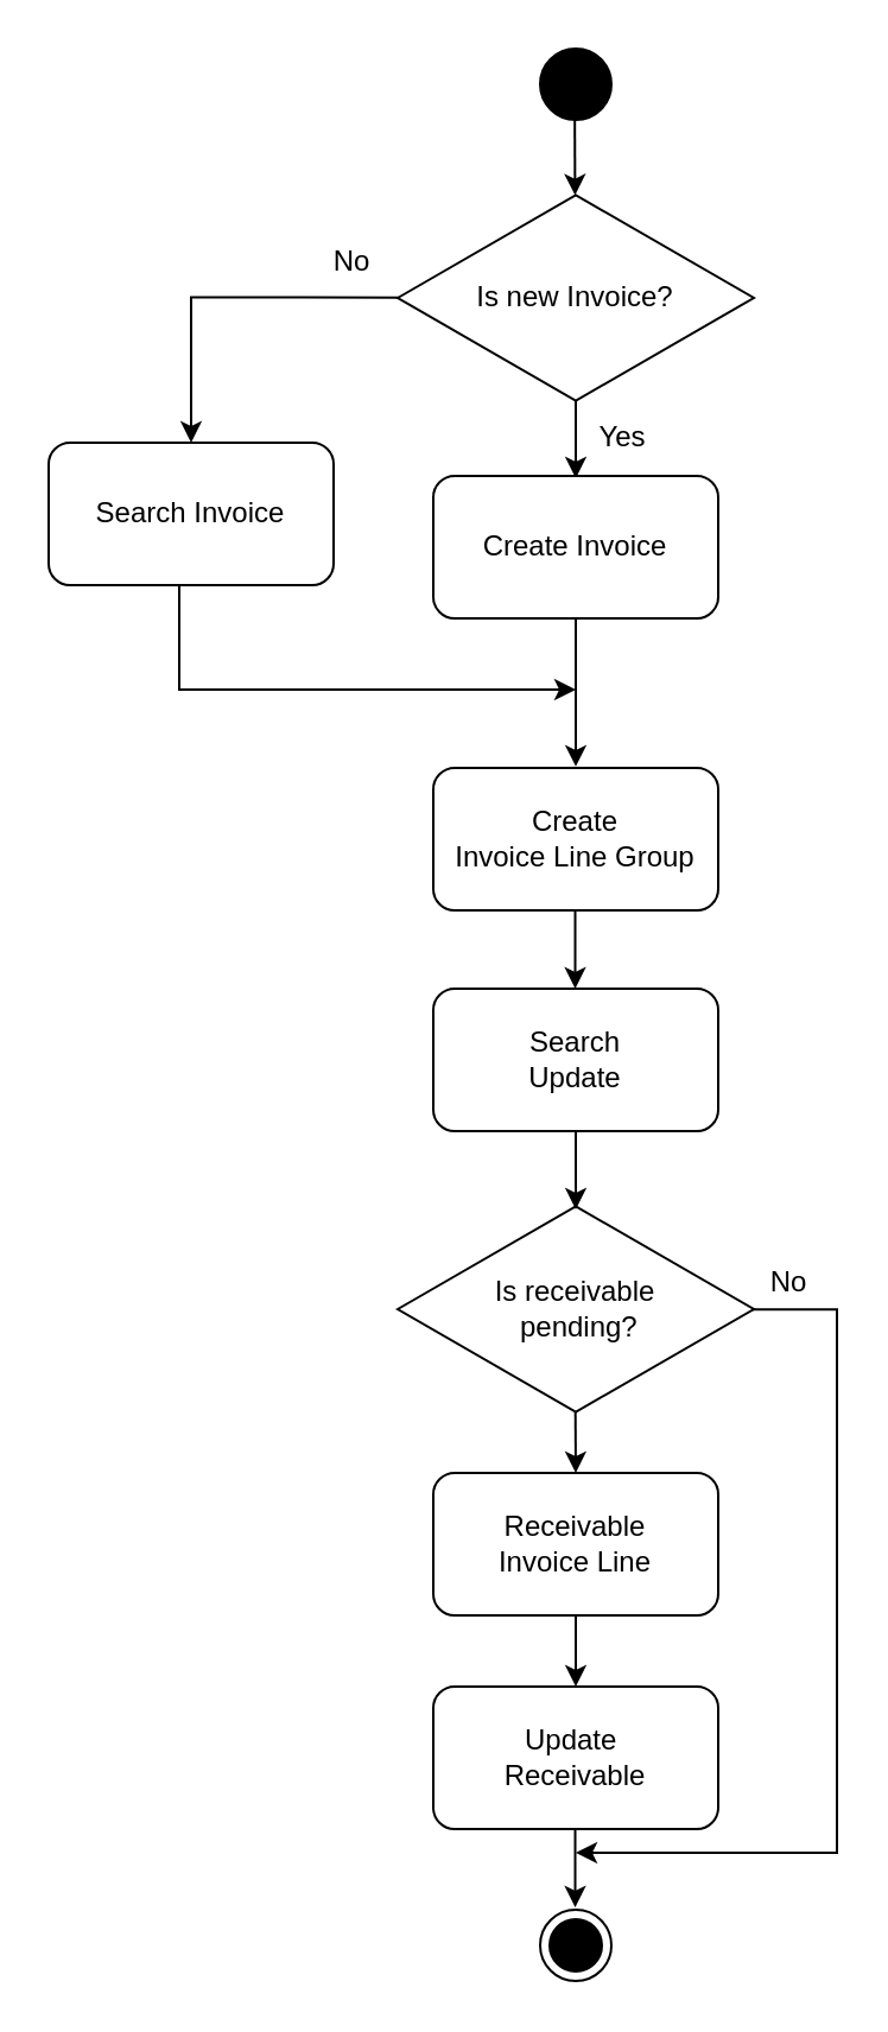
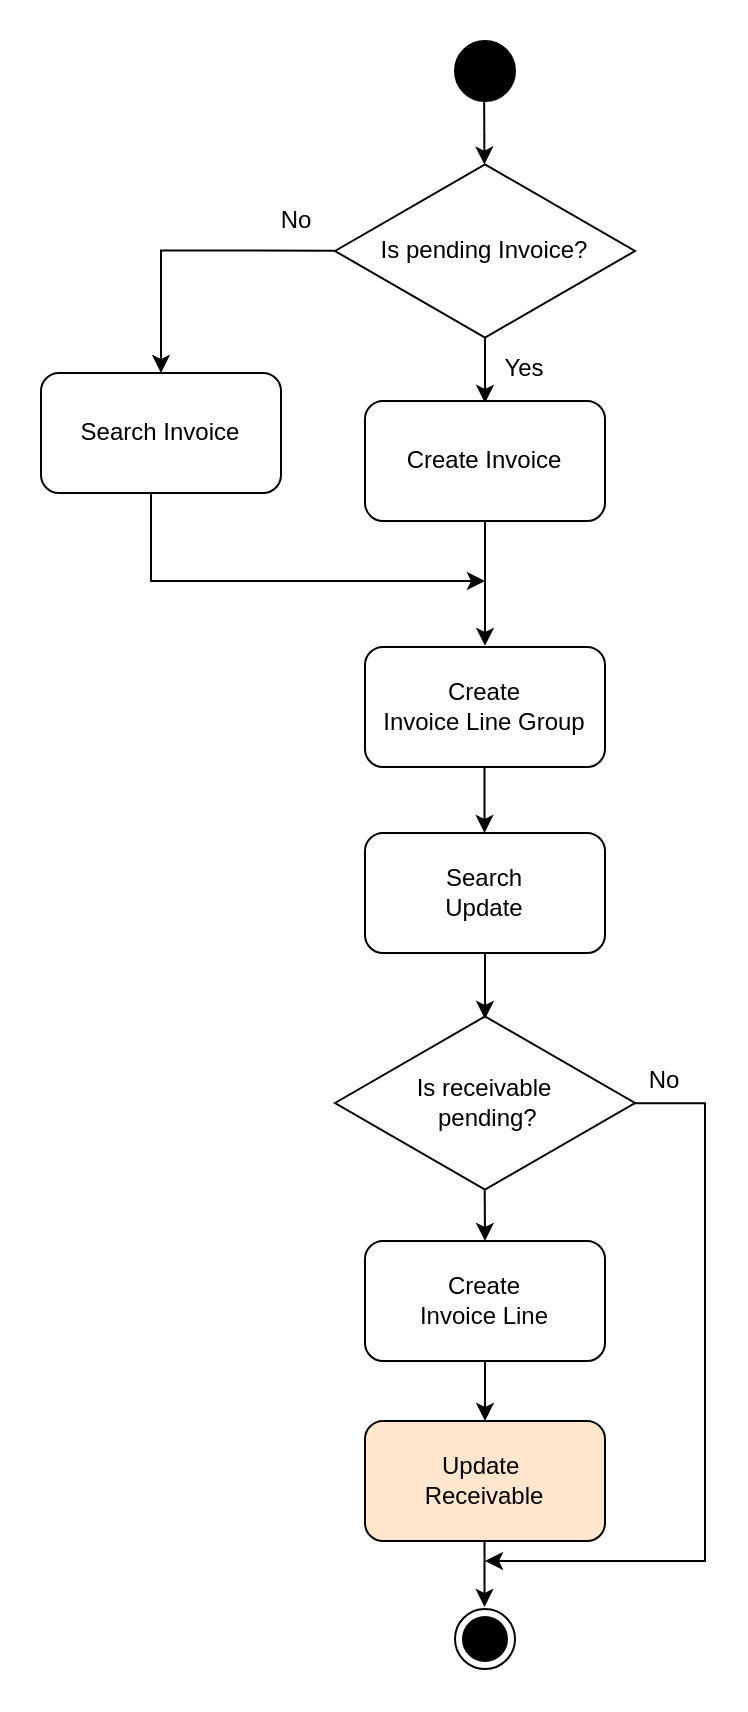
  <mxCell id="0" />
  <mxCell id="1" parent="0" />
  <mxCell id="2" value="" style="ellipse;fillColor=strokeColor;html=1;" vertex="1" parent="1"><mxGeometry x="227" y="20" width="30" height="30" as="geometry" /></mxCell>
  <mxCell id="3" value="" style="endArrow=classic;html=1;rounded=0;entryX=0.498;entryY=0.02;entryDx=0;entryDy=0;entryPerimeter=0;" edge="1" parent="1" target="4"><mxGeometry width="50" height="50" relative="1" as="geometry"><mxPoint x="241.58" y="50" as="sourcePoint" /><mxPoint x="242" y="80" as="targetPoint" /></mxGeometry></mxCell>
- <mxCell id="4" value="Is new Invoice?" style="html=1;whiteSpace=wrap;aspect=fixed;shape=isoRectangle;" vertex="1" parent="1"><mxGeometry x="167" y="80" width="150" height="90" as="geometry" /></mxCell>
+ <mxCell id="4" value="Is pending Invoice?" style="html=1;whiteSpace=wrap;aspect=fixed;shape=isoRectangle;" vertex="1" parent="1"><mxGeometry x="167" y="80" width="150" height="90" as="geometry" /></mxCell>
  <mxCell id="5" value="No" style="text;html=1;strokeColor=none;fillColor=none;align=center;verticalAlign=middle;whiteSpace=wrap;rounded=0;" vertex="1" parent="1"><mxGeometry x="133" y="100" width="30" height="20" as="geometry" /></mxCell>
  <mxCell id="6" value="" style="ellipse;html=1;shape=endState;fillColor=strokeColor;" vertex="1" parent="1"><mxGeometry x="227" y="804" width="30" height="30" as="geometry" /></mxCell>
  <mxCell id="7" value="" style="endArrow=classic;html=1;rounded=0;exitX=0.5;exitY=0.979;exitDx=0;exitDy=0;exitPerimeter=0;" edge="1" parent="1" source="4"><mxGeometry width="50" height="50" relative="1" as="geometry"><mxPoint x="241.76" y="169" as="sourcePoint" /><mxPoint x="242" y="201" as="targetPoint" /></mxGeometry></mxCell>
  <mxCell id="8" value="Create Invoice" style="rounded=1;whiteSpace=wrap;html=1;" vertex="1" parent="1"><mxGeometry x="182" y="200" width="120" height="60" as="geometry" /></mxCell>
  <mxCell id="9" value="Search &lt;br&gt;Update" style="rounded=1;whiteSpace=wrap;html=1;" vertex="1" parent="1"><mxGeometry x="182" y="416" width="120" height="60" as="geometry" /></mxCell>
  <mxCell id="10" value="Create&lt;br&gt;Invoice Line Group" style="rounded=1;whiteSpace=wrap;html=1;" vertex="1" parent="1"><mxGeometry x="182" y="323" width="120" height="60" as="geometry" /></mxCell>
  <mxCell id="11" value="" style="endArrow=classic;html=1;rounded=0;exitX=0.5;exitY=0.979;exitDx=0;exitDy=0;exitPerimeter=0;" edge="1" parent="1"><mxGeometry width="50" height="50" relative="1" as="geometry"><mxPoint x="241.76" y="383" as="sourcePoint" /><mxPoint x="241.76" y="416" as="targetPoint" /></mxGeometry></mxCell>
  <mxCell id="12" value="" style="endArrow=classic;html=1;rounded=0;exitX=0.5;exitY=0.979;exitDx=0;exitDy=0;exitPerimeter=0;" edge="1" parent="1"><mxGeometry width="50" height="50" relative="1" as="geometry"><mxPoint x="241.76" y="770" as="sourcePoint" /><mxPoint x="241.76" y="803" as="targetPoint" /></mxGeometry></mxCell>
  <mxCell id="13" value="" style="endArrow=classic;html=1;rounded=0;exitX=0.002;exitY=0.498;exitDx=0;exitDy=0;exitPerimeter=0;edgeStyle=orthogonalEdgeStyle;entryX=0.5;entryY=0;entryDx=0;entryDy=0;" edge="1" parent="1" source="4" target="15"><mxGeometry width="50" height="50" relative="1" as="geometry"><mxPoint x="272" y="410" as="sourcePoint" /><mxPoint x="242" y="300" as="targetPoint" /></mxGeometry></mxCell>
  <mxCell id="14" value="Yes" style="text;html=1;strokeColor=none;fillColor=none;align=center;verticalAlign=middle;whiteSpace=wrap;rounded=0;" vertex="1" parent="1"><mxGeometry x="242" y="169" width="40" height="30" as="geometry" /></mxCell>
  <mxCell id="15" value="Search Invoice" style="rounded=1;whiteSpace=wrap;html=1;" vertex="1" parent="1"><mxGeometry x="20" y="186" width="120" height="60" as="geometry" /></mxCell>
  <mxCell id="16" value="" style="endArrow=classic;html=1;rounded=0;exitX=0.5;exitY=1;exitDx=0;exitDy=0;entryX=0.5;entryY=0.027;entryDx=0;entryDy=0;entryPerimeter=0;" edge="1" parent="1" source="8"><mxGeometry width="50" height="50" relative="1" as="geometry"><mxPoint x="241" y="261" as="sourcePoint" /><mxPoint x="242" y="322.43" as="targetPoint" /></mxGeometry></mxCell>
  <mxCell id="17" value="" style="endArrow=classic;html=1;rounded=0;exitX=0.5;exitY=1;exitDx=0;exitDy=0;edgeStyle=orthogonalEdgeStyle;" edge="1" parent="1" source="15"><mxGeometry width="50" height="50" relative="1" as="geometry"><mxPoint x="512" y="350" as="sourcePoint" /><mxPoint x="242" y="290" as="targetPoint" /><Array as="points"><mxPoint x="75" y="290" /></Array></mxGeometry></mxCell>
  <mxCell id="18" value="Is receivable&lt;br&gt;&amp;nbsp;pending?" style="html=1;whiteSpace=wrap;aspect=fixed;shape=isoRectangle;" vertex="1" parent="1"><mxGeometry x="167" y="506" width="150" height="90" as="geometry" /></mxCell>
  <mxCell id="19" value="" style="endArrow=classic;html=1;rounded=0;exitX=0.5;exitY=0.979;exitDx=0;exitDy=0;exitPerimeter=0;" edge="1" parent="1"><mxGeometry width="50" height="50" relative="1" as="geometry"><mxPoint x="242" y="476" as="sourcePoint" /><mxPoint x="242" y="509" as="targetPoint" /></mxGeometry></mxCell>
- <mxCell id="20" value="Receivable&lt;br&gt;Invoice Line" style="rounded=1;whiteSpace=wrap;html=1;" vertex="1" parent="1"><mxGeometry x="182" y="620" width="120" height="60" as="geometry" /></mxCell>
- <mxCell id="21" value="Update&amp;nbsp;&lt;br&gt;Receivable" style="rounded=1;whiteSpace=wrap;html=1;" vertex="1" parent="1"><mxGeometry x="182" y="710" width="120" height="60" as="geometry" /></mxCell>
+ <mxCell id="20" value="Create&lt;br&gt;Invoice Line" style="rounded=1;whiteSpace=wrap;html=1;" vertex="1" parent="1"><mxGeometry x="182" y="620" width="120" height="60" as="geometry" /></mxCell>
+ <mxCell id="21" value="Update&amp;nbsp;&lt;br&gt;Receivable" style="rounded=1;whiteSpace=wrap;html=1;fillColor=#ffe6cc;" vertex="1" parent="1"><mxGeometry x="182" y="710" width="120" height="60" as="geometry" /></mxCell>
  <mxCell id="22" value="" style="endArrow=classic;html=1;rounded=0;exitX=0.499;exitY=0.982;exitDx=0;exitDy=0;exitPerimeter=0;" edge="1" parent="1" source="18"><mxGeometry width="50" height="50" relative="1" as="geometry"><mxPoint x="242" y="590" as="sourcePoint" /><mxPoint x="242" y="620" as="targetPoint" /></mxGeometry></mxCell>
  <mxCell id="23" value="" style="endArrow=classic;html=1;rounded=0;exitX=0.5;exitY=1;exitDx=0;exitDy=0;" edge="1" parent="1" source="20"><mxGeometry width="50" height="50" relative="1" as="geometry"><mxPoint x="241.31" y="685" as="sourcePoint" /><mxPoint x="242" y="710" as="targetPoint" /></mxGeometry></mxCell>
  <mxCell id="24" value="" style="endArrow=classic;html=1;rounded=0;exitX=0.995;exitY=0.501;exitDx=0;exitDy=0;exitPerimeter=0;edgeStyle=orthogonalEdgeStyle;" edge="1" parent="1" source="18"><mxGeometry width="50" height="50" relative="1" as="geometry"><mxPoint x="252" y="486" as="sourcePoint" /><mxPoint x="242" y="780" as="targetPoint" /><Array as="points"><mxPoint x="352" y="551" /><mxPoint x="352" y="780" /></Array></mxGeometry></mxCell>
  <mxCell id="25" value="No" style="text;html=1;strokeColor=none;fillColor=none;align=center;verticalAlign=middle;whiteSpace=wrap;rounded=0;" vertex="1" parent="1"><mxGeometry x="317" y="530" width="30" height="20" as="geometry" /></mxCell>
